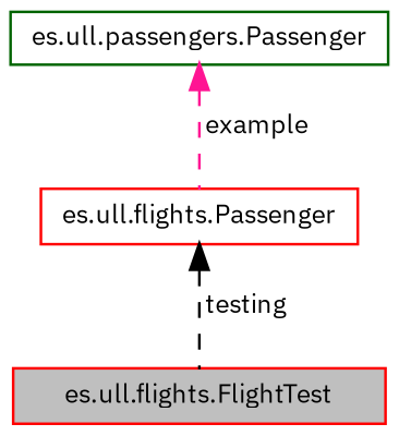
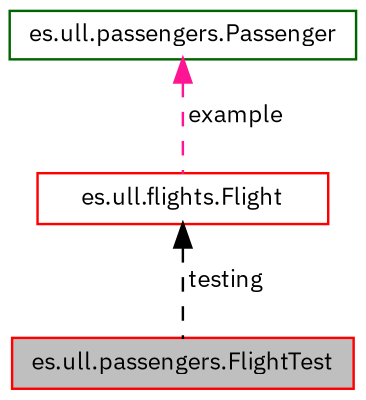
  digraph {
    fontname="IBM Plex Sans"
    node [color=red fillcolor=white fontname="IBM Plex Sans" fontsize=10 shape=record style=filled]
    edge [dir=back fontname="IBM Plex Sans" fontsize=10 labelfontname=Helvetica labelfontsize=10 style=dashed]
-   n1 [fillcolor=grey75 fontcolor=black height=0.2 label="es.ull.flights.FlightTest" width=0.4]
-   n2 [height=0.2 label="es.ull.flights.Passenger" width=0.4]
+   n1 [fillcolor=grey75 fontcolor=black height=0.2 label="es.ull.passengers.FlightTest" width=0.4]
+   n2 [height=0.2 label="es.ull.flights.Flight" width=0.4]
    n3 [color=darkgreen height=0.2 label="es.ull.passengers.Passenger" width=0.4]
    n2 -> n1 [color=black label=" testing"]
    n3 -> n2 [color=deeppink label=" example"]
  }
